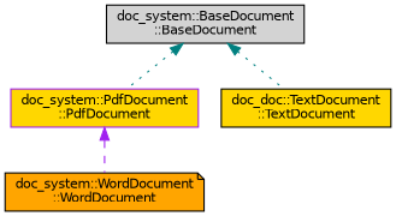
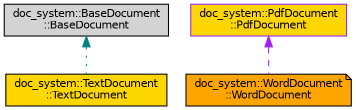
  digraph {
    rankdir=TB
    node [color=black fillcolor=gold fontname=Helvetica fontsize=10 shape=box style=filled]
    edge [color=teal dir=back fontname=Helvetica fontsize=10 labelfontname=Helvetica labelfontsize=10 style=dotted]
    n1 [fillcolor=lightgrey fontcolor=black height=0.2 label="doc_system::BaseDocument\l::BaseDocument" width=0.4]
    n2 [color=purple height=0.2 label="doc_system::PdfDocument\l::PdfDocument" width=0.4]
-   n3 [height=0.2 label="doc_doc::TextDocument\l::TextDocument" width=0.4]
+   n3 [height=0.2 label="doc_system::TextDocument\l::TextDocument" width=0.4]
    n4 [fillcolor=orange height=0.2 label="doc_system::WordDocument\l::WordDocument" shape=note width=0.4]
-   n1 -> n2
    n1 -> n3
    n2 -> n4 [color=purple style=dashed]
  }
